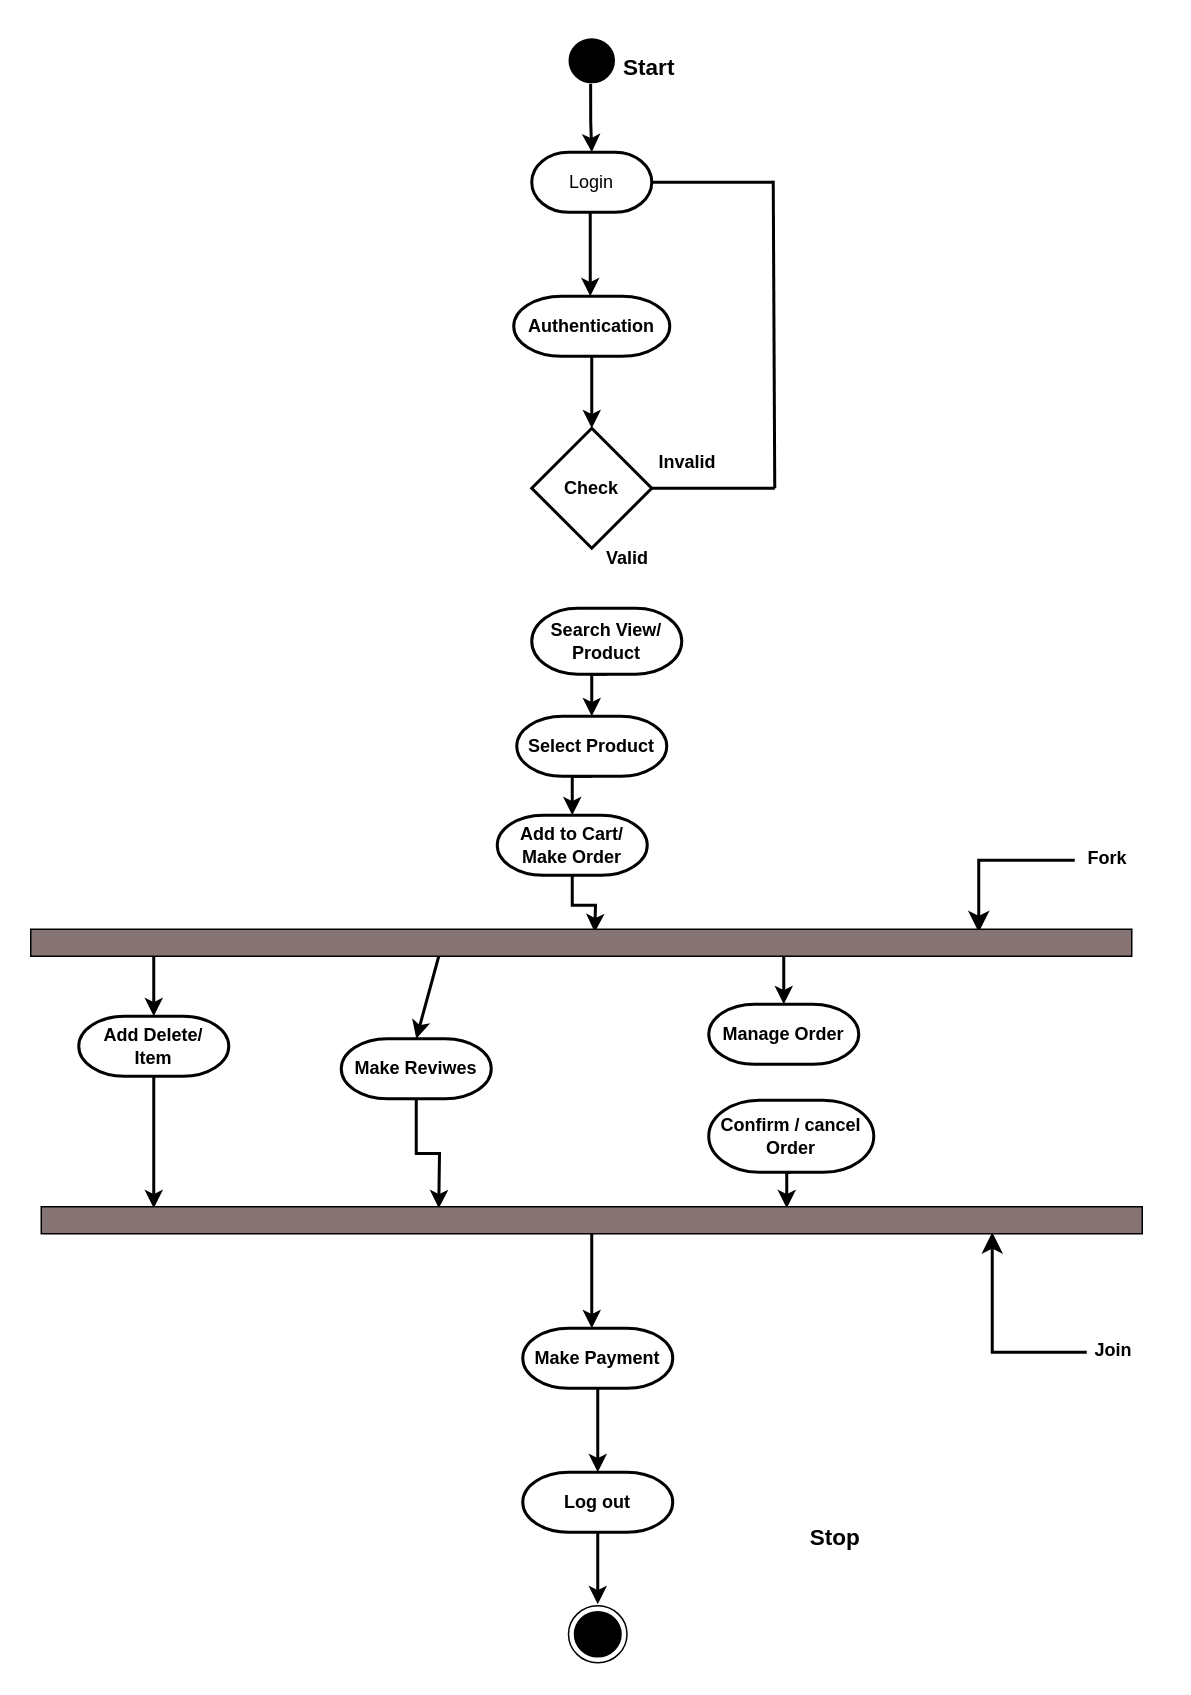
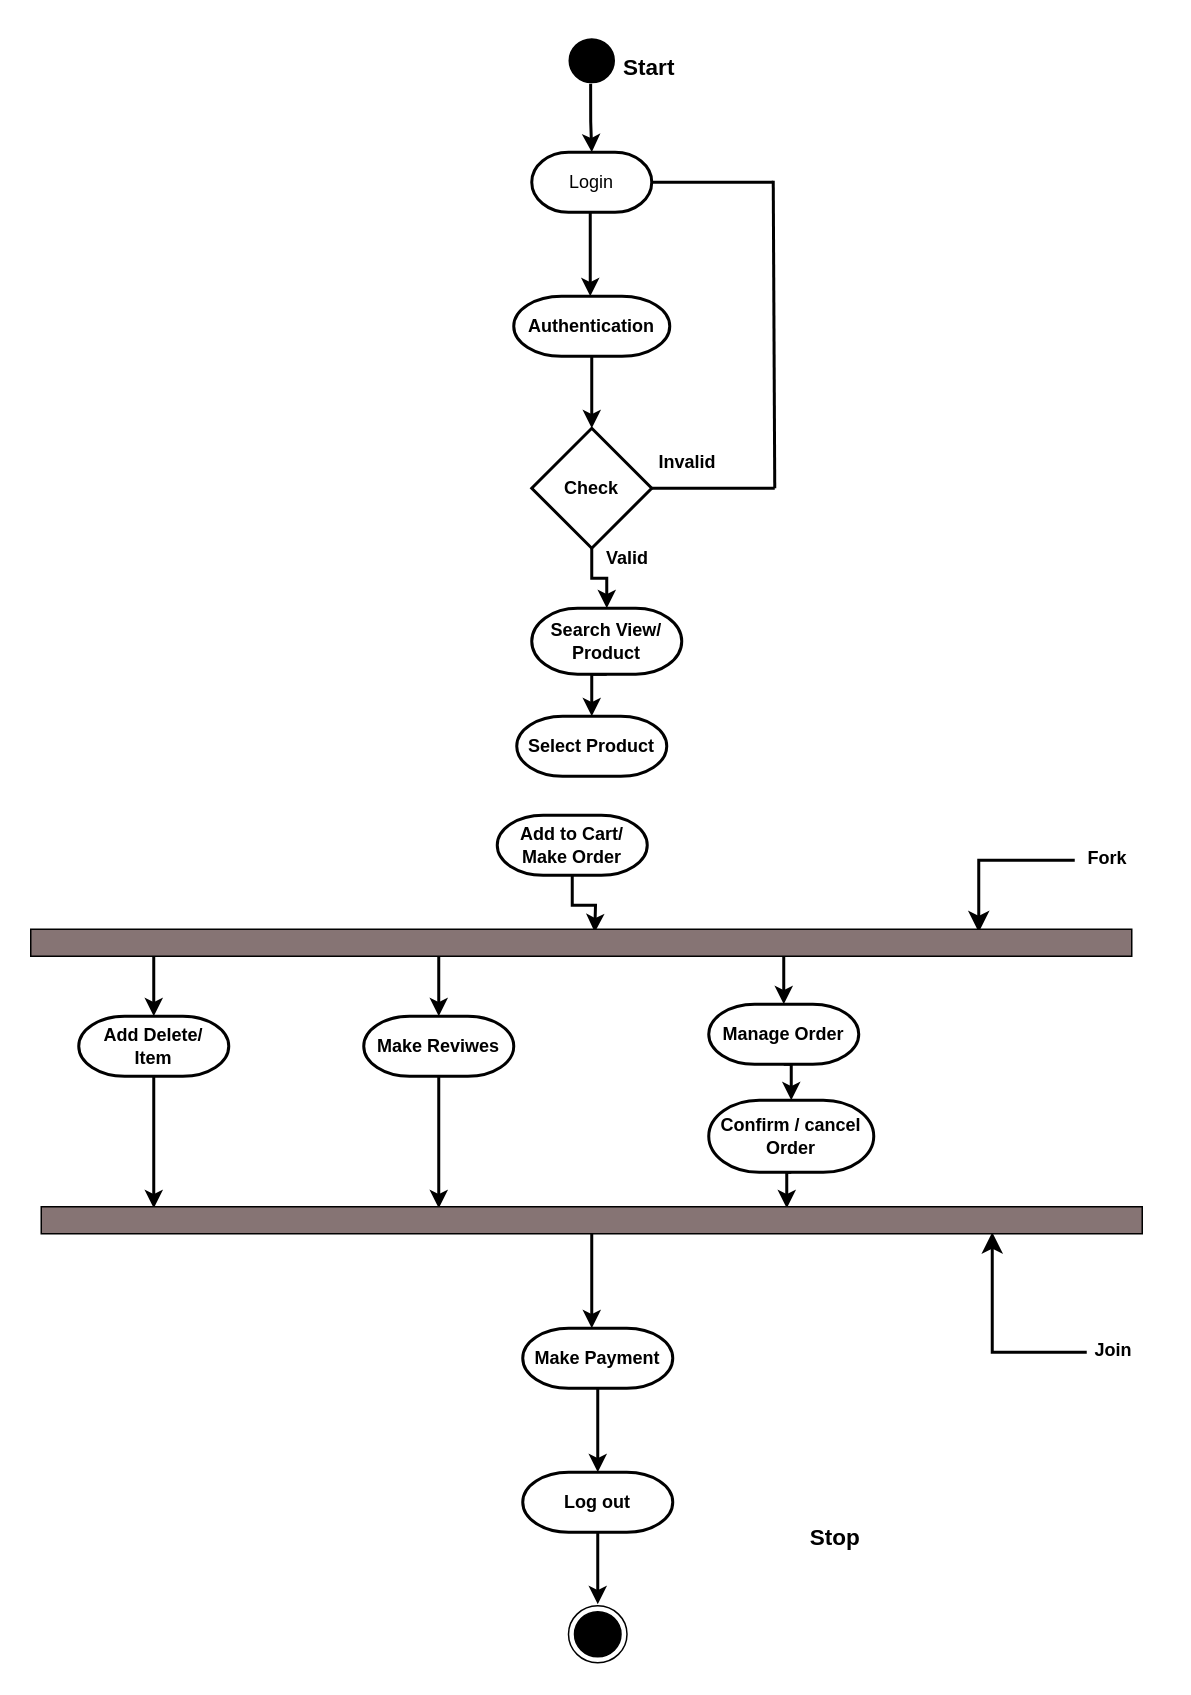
  <mxCell id="0" />
  <mxCell id="1" parent="0" />
  <mxCell id="2" value="" style="ellipse;html=1;shape=startState;fillColor=#000000;strokeColor=#ffffff;strokeWidth=2;" parent="1" vertex="1"><mxGeometry x="373.5" y="20" width="41" height="40" as="geometry" /></mxCell>
  <mxCell id="3" value="" style="endArrow=classic;html=1;rounded=0;exitX=0.5;exitY=1;exitDx=0;exitDy=0;strokeWidth=2;" parent="1" edge="1"><mxGeometry width="50" height="50" relative="1" as="geometry"><mxPoint x="393" y="141" as="sourcePoint" /><mxPoint x="393" y="197" as="targetPoint" /></mxGeometry></mxCell>
  <mxCell id="4" value="" style="endArrow=classic;html=1;rounded=0;entryX=0.5;entryY=0;entryDx=0;entryDy=0;exitX=0.5;exitY=1;exitDx=0;exitDy=0;exitPerimeter=0;strokeWidth=2;" parent="1" source="16" target="6" edge="1"><mxGeometry width="50" height="50" relative="1" as="geometry"><mxPoint x="420" y="301" as="sourcePoint" /><mxPoint x="396" y="341" as="targetPoint" /></mxGeometry></mxCell>
+ <mxCell id="5" style="edgeStyle=orthogonalEdgeStyle;rounded=0;orthogonalLoop=1;jettySize=auto;html=1;exitX=0.5;exitY=1;exitDx=0;exitDy=0;entryX=0.5;entryY=0;entryDx=0;entryDy=0;entryPerimeter=0;strokeWidth=2;" parent="1" source="6" target="29" edge="1"><mxGeometry relative="1" as="geometry" /></mxCell>
  <mxCell id="6" value="&lt;b&gt;Check&lt;/b&gt;" style="rhombus;whiteSpace=wrap;html=1;strokeWidth=2;" parent="1" vertex="1"><mxGeometry x="354" y="285" width="80" height="80" as="geometry" /></mxCell>
  <mxCell id="7" value="" style="endArrow=none;html=1;rounded=0;exitX=1;exitY=0.5;exitDx=0;exitDy=0;strokeWidth=2;" parent="1" source="6" edge="1"><mxGeometry width="50" height="50" relative="1" as="geometry"><mxPoint x="364" y="391" as="sourcePoint" /><mxPoint x="516" y="325" as="targetPoint" /></mxGeometry></mxCell>
  <mxCell id="8" value="&lt;b&gt;Invalid&lt;/b&gt;" style="text;html=1;strokeColor=none;fillColor=none;align=center;verticalAlign=middle;whiteSpace=wrap;rounded=0;strokeWidth=2;" parent="1" vertex="1"><mxGeometry x="428" y="293" width="60" height="30" as="geometry" /></mxCell>
  <mxCell id="9" value="&lt;b&gt;Valid&lt;/b&gt;" style="text;html=1;strokeColor=none;fillColor=none;align=center;verticalAlign=middle;whiteSpace=wrap;rounded=0;strokeWidth=2;" parent="1" vertex="1"><mxGeometry x="388" y="357" width="60" height="30" as="geometry" /></mxCell>
  <mxCell id="10" value="" style="endArrow=classic;html=1;rounded=0;strokeWidth=2;" parent="1" edge="1"><mxGeometry width="50" height="50" relative="1" as="geometry"><mxPoint x="394" y="821" as="sourcePoint" /><mxPoint x="394" y="885" as="targetPoint" /></mxGeometry></mxCell>
  <mxCell id="11" style="edgeStyle=orthogonalEdgeStyle;rounded=0;orthogonalLoop=1;jettySize=auto;html=1;exitX=0.5;exitY=1;exitDx=0;exitDy=0;entryX=0.5;entryY=0;entryDx=0;entryDy=0;exitPerimeter=0;strokeWidth=2;" parent="1" source="25" edge="1"><mxGeometry relative="1" as="geometry"><mxPoint x="394" y="941" as="sourcePoint" /><mxPoint x="398" y="1069" as="targetPoint" /></mxGeometry></mxCell>
  <mxCell id="12" value="" style="edgeStyle=segmentEdgeStyle;endArrow=classic;html=1;curved=0;rounded=0;endSize=8;startSize=8;strokeWidth=2;" parent="1" edge="1"><mxGeometry width="50" height="50" relative="1" as="geometry"><mxPoint x="716" y="573" as="sourcePoint" /><mxPoint x="652" y="621" as="targetPoint" /></mxGeometry></mxCell>
  <mxCell id="13" value="&lt;b&gt;Fork&lt;/b&gt;" style="text;html=1;strokeColor=none;fillColor=none;align=center;verticalAlign=middle;whiteSpace=wrap;rounded=0;strokeWidth=2;" parent="1" vertex="1"><mxGeometry x="708" y="557" width="60" height="30" as="geometry" /></mxCell>
  <mxCell id="14" value="" style="edgeStyle=segmentEdgeStyle;endArrow=classic;html=1;curved=0;rounded=0;endSize=8;startSize=8;strokeWidth=2;" parent="1" edge="1"><mxGeometry width="50" height="50" relative="1" as="geometry"><mxPoint x="724" y="901" as="sourcePoint" /><mxPoint x="661" y="821" as="targetPoint" /></mxGeometry></mxCell>
  <mxCell id="15" value="&lt;b&gt;Join&lt;/b&gt;" style="text;html=1;strokeColor=none;fillColor=none;align=center;verticalAlign=middle;whiteSpace=wrap;rounded=0;strokeWidth=2;" parent="1" vertex="1"><mxGeometry x="712" y="885" width="60" height="30" as="geometry" /></mxCell>
  <mxCell id="16" value="&lt;b style=&quot;border-color: var(--border-color);&quot;&gt;Authentication&lt;/b&gt;" style="strokeWidth=2;html=1;shape=mxgraph.flowchart.terminator;whiteSpace=wrap;" parent="1" vertex="1"><mxGeometry x="342" y="197" width="104" height="40" as="geometry" /></mxCell>
  <mxCell id="17" style="edgeStyle=orthogonalEdgeStyle;rounded=0;orthogonalLoop=1;jettySize=auto;html=1;exitX=0.5;exitY=1;exitDx=0;exitDy=0;exitPerimeter=0;strokeWidth=2;" parent="1" source="18" edge="1"><mxGeometry relative="1" as="geometry"><mxPoint x="102" y="805" as="targetPoint" /></mxGeometry></mxCell>
  <mxCell id="18" value="&lt;b&gt;Add Delete/&lt;br&gt;Item&lt;/b&gt;" style="strokeWidth=2;html=1;shape=mxgraph.flowchart.terminator;whiteSpace=wrap;" parent="1" vertex="1"><mxGeometry x="52" y="677" width="100" height="40" as="geometry" /></mxCell>
  <mxCell id="19" style="edgeStyle=orthogonalEdgeStyle;rounded=0;orthogonalLoop=1;jettySize=auto;html=1;exitX=0.5;exitY=1;exitDx=0;exitDy=0;exitPerimeter=0;strokeWidth=2;" parent="1" source="20" edge="1"><mxGeometry relative="1" as="geometry"><mxPoint x="292" y="805" as="targetPoint" /></mxGeometry></mxCell>
- <mxCell id="20" value="&lt;b&gt;Make Reviwes&lt;/b&gt;" style="strokeWidth=2;html=1;shape=mxgraph.flowchart.terminator;whiteSpace=wrap;" parent="1" vertex="1"><mxGeometry x="227" y="692" width="100" height="40" as="geometry" /></mxCell>
+ <mxCell id="20" value="&lt;b&gt;Make Reviwes&lt;/b&gt;" style="strokeWidth=2;html=1;shape=mxgraph.flowchart.terminator;whiteSpace=wrap;" parent="1" vertex="1"><mxGeometry x="242" y="677" width="100" height="40" as="geometry" /></mxCell>
+ <mxCell id="21" style="edgeStyle=orthogonalEdgeStyle;rounded=0;orthogonalLoop=1;jettySize=auto;html=1;exitX=0.5;exitY=1;exitDx=0;exitDy=0;exitPerimeter=0;entryX=0.5;entryY=0;entryDx=0;entryDy=0;entryPerimeter=0;strokeWidth=2;" parent="1" source="22" target="24" edge="1"><mxGeometry relative="1" as="geometry" /></mxCell>
  <mxCell id="22" value="&lt;b&gt;Manage Order&lt;/b&gt;" style="strokeWidth=2;html=1;shape=mxgraph.flowchart.terminator;whiteSpace=wrap;" parent="1" vertex="1"><mxGeometry x="472" y="669" width="100" height="40" as="geometry" /></mxCell>
  <mxCell id="23" style="edgeStyle=orthogonalEdgeStyle;rounded=0;orthogonalLoop=1;jettySize=auto;html=1;exitX=0.5;exitY=1;exitDx=0;exitDy=0;exitPerimeter=0;strokeWidth=2;" parent="1" source="24" edge="1"><mxGeometry relative="1" as="geometry"><mxPoint x="524" y="805" as="targetPoint" /></mxGeometry></mxCell>
  <mxCell id="24" value="&lt;b&gt;Confirm / cancel Order&lt;/b&gt;" style="strokeWidth=2;html=1;shape=mxgraph.flowchart.terminator;whiteSpace=wrap;" parent="1" vertex="1"><mxGeometry x="472" y="733" width="110" height="48" as="geometry" /></mxCell>
  <mxCell id="25" value="&lt;b&gt;Log out&lt;/b&gt;" style="strokeWidth=2;html=1;shape=mxgraph.flowchart.terminator;whiteSpace=wrap;" parent="1" vertex="1"><mxGeometry x="348" y="981" width="100" height="40" as="geometry" /></mxCell>
  <mxCell id="26" style="edgeStyle=orthogonalEdgeStyle;rounded=0;orthogonalLoop=1;jettySize=auto;html=1;exitX=0.5;exitY=1;exitDx=0;exitDy=0;exitPerimeter=0;entryX=0.5;entryY=0;entryDx=0;entryDy=0;entryPerimeter=0;strokeWidth=2;" parent="1" source="27" target="25" edge="1"><mxGeometry relative="1" as="geometry" /></mxCell>
  <mxCell id="27" value="&lt;b&gt;Make Payment&lt;/b&gt;" style="strokeWidth=2;html=1;shape=mxgraph.flowchart.terminator;whiteSpace=wrap;" parent="1" vertex="1"><mxGeometry x="348" y="885" width="100" height="40" as="geometry" /></mxCell>
  <mxCell id="28" style="edgeStyle=orthogonalEdgeStyle;rounded=0;orthogonalLoop=1;jettySize=auto;html=1;exitX=0.5;exitY=1;exitDx=0;exitDy=0;exitPerimeter=0;strokeWidth=2;" parent="1" source="29" edge="1"><mxGeometry relative="1" as="geometry"><mxPoint x="394" y="477" as="targetPoint" /></mxGeometry></mxCell>
  <mxCell id="29" value="&lt;b&gt;Search View/&lt;br&gt;Product&lt;/b&gt;" style="strokeWidth=2;html=1;shape=mxgraph.flowchart.terminator;whiteSpace=wrap;" parent="1" vertex="1"><mxGeometry x="354" y="405" width="100" height="44" as="geometry" /></mxCell>
- <mxCell id="30" style="edgeStyle=orthogonalEdgeStyle;rounded=0;orthogonalLoop=1;jettySize=auto;html=1;exitX=0.5;exitY=1;exitDx=0;exitDy=0;exitPerimeter=0;entryX=0.5;entryY=0;entryDx=0;entryDy=0;entryPerimeter=0;strokeWidth=2;" parent="1" source="31" target="33" edge="1"><mxGeometry relative="1" as="geometry" /></mxCell>
  <mxCell id="31" value="&lt;b&gt;Select Product&lt;/b&gt;" style="strokeWidth=2;html=1;shape=mxgraph.flowchart.terminator;whiteSpace=wrap;" parent="1" vertex="1"><mxGeometry x="344" y="477" width="100" height="40" as="geometry" /></mxCell>
  <mxCell id="32" style="edgeStyle=orthogonalEdgeStyle;rounded=0;orthogonalLoop=1;jettySize=auto;html=1;exitX=0.5;exitY=1;exitDx=0;exitDy=0;exitPerimeter=0;strokeWidth=2;" parent="1" source="33" edge="1"><mxGeometry relative="1" as="geometry"><mxPoint x="396" y="621" as="targetPoint" /></mxGeometry></mxCell>
  <mxCell id="33" value="&lt;b&gt;Add to Cart/&lt;br&gt;Make Order&lt;/b&gt;" style="strokeWidth=2;html=1;shape=mxgraph.flowchart.terminator;whiteSpace=wrap;" parent="1" vertex="1"><mxGeometry x="331" y="543" width="100" height="40" as="geometry" /></mxCell>
  <mxCell id="34" value="" style="edgeStyle=orthogonalEdgeStyle;rounded=0;orthogonalLoop=1;jettySize=auto;html=1;exitX=0.482;exitY=0.882;exitDx=0;exitDy=0;entryX=0.5;entryY=0;entryDx=0;entryDy=0;strokeWidth=2;exitPerimeter=0;" parent="1" source="2" target="35" edge="1"><mxGeometry relative="1" as="geometry"><mxPoint x="394" y="149" as="targetPoint" /><mxPoint x="394" y="61" as="sourcePoint" /></mxGeometry></mxCell>
  <mxCell id="35" value="Login" style="strokeWidth=2;html=1;shape=mxgraph.flowchart.terminator;whiteSpace=wrap;" parent="1" vertex="1"><mxGeometry x="354" y="101" width="80" height="40" as="geometry" /></mxCell>
  <mxCell id="36" value="" style="endArrow=none;html=1;rounded=0;strokeWidth=2;" parent="1" edge="1"><mxGeometry width="50" height="50" relative="1" as="geometry"><mxPoint x="515" y="120" as="sourcePoint" /><mxPoint x="516" y="325" as="targetPoint" /></mxGeometry></mxCell>
  <mxCell id="37" value="" style="endArrow=none;html=1;rounded=0;exitX=1;exitY=0.5;exitDx=0;exitDy=0;exitPerimeter=0;strokeWidth=2;" parent="1" source="35" edge="1"><mxGeometry width="50" height="50" relative="1" as="geometry"><mxPoint x="441" y="121" as="sourcePoint" /><mxPoint x="515" y="121" as="targetPoint" /></mxGeometry></mxCell>
  <mxCell id="38" value="" style="endArrow=classic;html=1;rounded=0;entryX=0.5;entryY=0;entryDx=0;entryDy=0;entryPerimeter=0;strokeWidth=2;" parent="1" target="18" edge="1"><mxGeometry width="50" height="50" relative="1" as="geometry"><mxPoint x="102" y="637" as="sourcePoint" /><mxPoint x="398" y="629" as="targetPoint" /></mxGeometry></mxCell>
  <mxCell id="39" value="" style="endArrow=classic;html=1;rounded=0;entryX=0.5;entryY=0;entryDx=0;entryDy=0;entryPerimeter=0;strokeWidth=2;" parent="1" target="22" edge="1"><mxGeometry width="50" height="50" relative="1" as="geometry"><mxPoint x="522" y="637" as="sourcePoint" /><mxPoint x="398" y="629" as="targetPoint" /></mxGeometry></mxCell>
  <mxCell id="40" value="" style="endArrow=classic;html=1;rounded=0;entryX=0.5;entryY=0;entryDx=0;entryDy=0;entryPerimeter=0;strokeWidth=2;" parent="1" target="20" edge="1"><mxGeometry width="50" height="50" relative="1" as="geometry"><mxPoint x="292" y="637" as="sourcePoint" /><mxPoint x="398" y="629" as="targetPoint" /></mxGeometry></mxCell>
  <mxCell id="41" value="" style="rounded=0;whiteSpace=wrap;html=1;fillColor=#867474;" parent="1" vertex="1"><mxGeometry x="20" y="619" width="734" height="18" as="geometry" /></mxCell>
  <mxCell id="42" value="" style="rounded=0;whiteSpace=wrap;html=1;fillColor=#867474;" parent="1" vertex="1"><mxGeometry x="27" y="804" width="734" height="18" as="geometry" /></mxCell>
  <mxCell id="43" value="Start" style="text;html=1;align=center;verticalAlign=middle;resizable=0;points=[];autosize=1;strokeColor=none;fillColor=none;fontStyle=1;fontSize=15;" parent="1" vertex="1"><mxGeometry x="406" y="29" width="52" height="30" as="geometry" /></mxCell>
  <mxCell id="44" value="Stop" style="text;html=1;align=center;verticalAlign=middle;resizable=0;points=[];autosize=1;strokeColor=none;fillColor=none;fontSize=15;fontStyle=1" parent="1" vertex="1"><mxGeometry x="530" y="1009" width="51" height="30" as="geometry" /></mxCell>
  <mxCell id="45" value="" style="ellipse;html=1;shape=endState;fillColor=#000000;strokeColor=#000000;" vertex="1" parent="1"><mxGeometry x="378.5" y="1070" width="39" height="38" as="geometry" /></mxCell>
